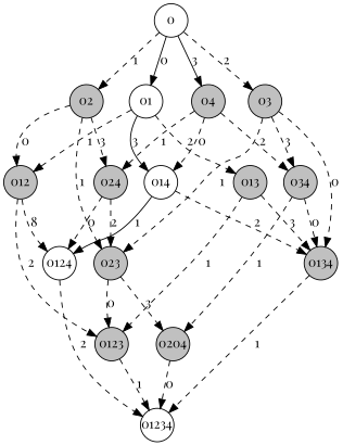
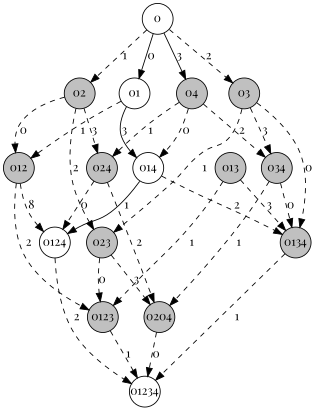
  strict digraph {
    fontname="Playfair Display"
    node [fillcolor=grey fixedsize=true fontname="Playfair Display" shape=circle style=filled]
    edge [fontname="Playfair Display" style=dashed]
    0124 [style=solid]
    012
    0123
    01234 [style=solid]
    013
    0134
    023
    n8 [label=0204]
    024
    034
    0 [style=solid]
    01 [style=solid]
    02
    03
    04
    014 [style=solid]
    0124 -> 01234 [label=2]
    012 -> 0124 [label=8]
    012 -> 0123 [label=2]
    0123 -> 01234 [label=1]
    013 -> 0123 [label=1]
    013 -> 0134 [label=3]
    0134 -> 01234 [label=1]
    023 -> 0123 [label=0]
    023 -> n8 [label=3]
    n8 -> 01234 [label=0]
    024 -> 0124 [label=0]
-   024 -> 023 [label=2]
+   024 -> n8 [label=2]
    034 -> 0134 [label=0]
    034 -> n8 [label=1]
    0 -> 01 [label=0 style=solid]
    0 -> 02 [label=1]
    0 -> 03 [label=2]
    0 -> 04 [label=3 style=solid]
    01 -> 012 [label=1]
-   01 -> 013 [label=2]
    01 -> 014 [label=3 style=solid]
    02 -> 012 [label=0]
-   02 -> 023 [label=1]
+   02 -> 023 [label=2]
    02 -> 024 [label=3]
    03 -> 0134 [label=0]
    03 -> 023 [label=1]
    03 -> 034 [label=3]
    04 -> 024 [label=1]
    04 -> 034 [label=2]
    04 -> 014 [label=0]
    014 -> 0124 [label=1 style=solid]
    014 -> 0134 [label=2]
  }
